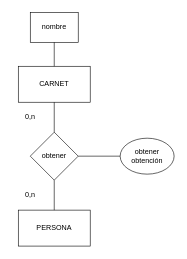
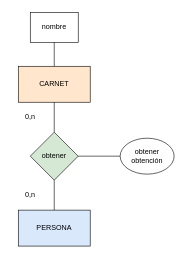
  <mxCell id="0" />
  <mxCell id="1" parent="0" />
- <mxCell id="2" value="CARNET" style="rounded=0;whiteSpace=wrap;html=1;" vertex="1" parent="1"><mxGeometry x="30" y="110" width="120" height="60" as="geometry" /></mxCell>
- <mxCell id="3" value="PERSONA" style="rounded=0;whiteSpace=wrap;html=1;" vertex="1" parent="1"><mxGeometry x="30" y="350" width="120" height="60" as="geometry" /></mxCell>
- <mxCell id="4" value="obtener" style="rhombus;whiteSpace=wrap;html=1;" vertex="1" parent="1"><mxGeometry x="50" y="220" width="80" height="80" as="geometry" /></mxCell>
+ <mxCell id="2" value="CARNET" style="rounded=0;whiteSpace=wrap;html=1;fillColor=#ffe6cc;" vertex="1" parent="1"><mxGeometry x="30" y="110" width="120" height="60" as="geometry" /></mxCell>
+ <mxCell id="3" value="PERSONA" style="rounded=0;whiteSpace=wrap;html=1;fillColor=#dae8fc;" vertex="1" parent="1"><mxGeometry x="30" y="350" width="120" height="60" as="geometry" /></mxCell>
+ <mxCell id="4" value="obtener" style="rhombus;whiteSpace=wrap;html=1;fillColor=#d5e8d4;" vertex="1" parent="1"><mxGeometry x="50" y="220" width="80" height="80" as="geometry" /></mxCell>
  <mxCell id="5" value="" style="endArrow=none;html=1;rounded=0;exitX=1;exitY=0.5;exitDx=0;exitDy=0;" edge="1" parent="1" source="4"><mxGeometry width="50" height="50" relative="1" as="geometry"><mxPoint x="90" y="350" as="sourcePoint" /><mxPoint x="200" y="260" as="targetPoint" /></mxGeometry></mxCell>
  <mxCell id="6" value="obtener obtención" style="ellipse;whiteSpace=wrap;html=1;" vertex="1" parent="1"><mxGeometry x="200" y="230" width="90" height="60" as="geometry" /></mxCell>
  <mxCell id="7" value="nombre" style="whiteSpace=wrap;html=1;rounded=0;" vertex="1" parent="1"><mxGeometry x="50" y="20" width="80" height="50" as="geometry" /></mxCell>
  <mxCell id="8" value="" style="endArrow=none;html=1;rounded=0;entryX=0.5;entryY=1;entryDx=0;entryDy=0;" edge="1" parent="1" target="7"><mxGeometry width="50" height="50" relative="1" as="geometry"><mxPoint x="90" y="110" as="sourcePoint" /><mxPoint x="140" y="300" as="targetPoint" /></mxGeometry></mxCell>
  <mxCell id="9" value="" style="endArrow=none;html=1;rounded=0;entryX=0.5;entryY=1;entryDx=0;entryDy=0;" edge="1" parent="1" target="4"><mxGeometry width="50" height="50" relative="1" as="geometry"><mxPoint x="90" y="350" as="sourcePoint" /><mxPoint x="140" y="300" as="targetPoint" /></mxGeometry></mxCell>
  <mxCell id="10" value="" style="endArrow=none;html=1;rounded=0;" edge="1" parent="1" source="2"><mxGeometry width="50" height="50" relative="1" as="geometry"><mxPoint x="90" y="220" as="sourcePoint" /><mxPoint x="90" y="220" as="targetPoint" /></mxGeometry></mxCell>
  <mxCell id="11" value="0,n" style="text;html=1;strokeColor=none;fillColor=none;align=center;verticalAlign=middle;whiteSpace=wrap;rounded=0;" vertex="1" parent="1"><mxGeometry x="20" y="310" width="60" height="30" as="geometry" /></mxCell>
  <mxCell id="12" value="0,n" style="text;html=1;strokeColor=none;fillColor=none;align=center;verticalAlign=middle;whiteSpace=wrap;rounded=0;" vertex="1" parent="1"><mxGeometry x="20" y="180" width="60" height="30" as="geometry" /></mxCell>
